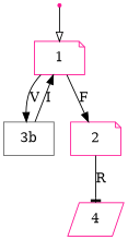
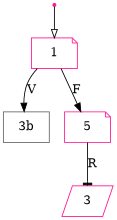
  digraph {
    node [color=deeppink shape=note]
    edge [arrowhead=normal]
    0 [shape=point]
    1
    n3 [color=gray40 label="3b" shape=box]
-   2
-   3 [shape=parallelogram label=4]
+   2 [label=5]
+   3 [shape=parallelogram]
    0 -> 1 [arrowhead=onormal]
    1 -> n3 [label=V]
    1 -> 2 [label=F]
-   n3 -> 1 [label=I]
    2 -> 3 [arrowhead=tee label=R]
  }
